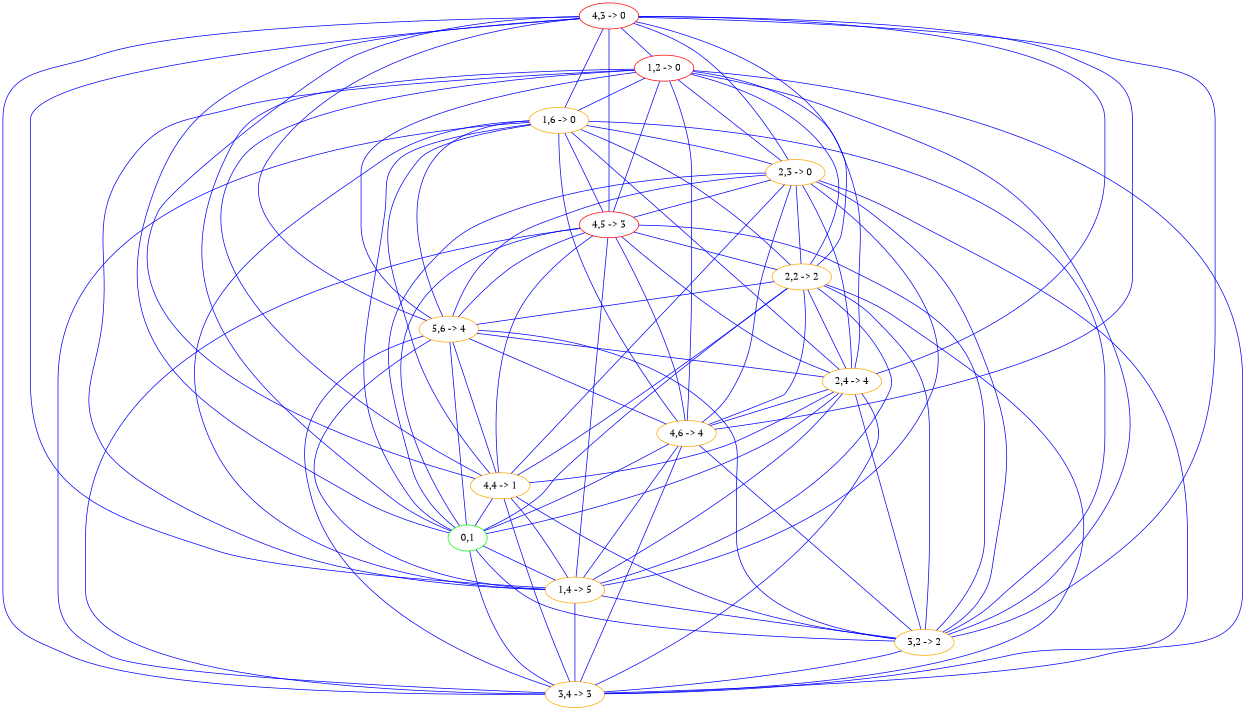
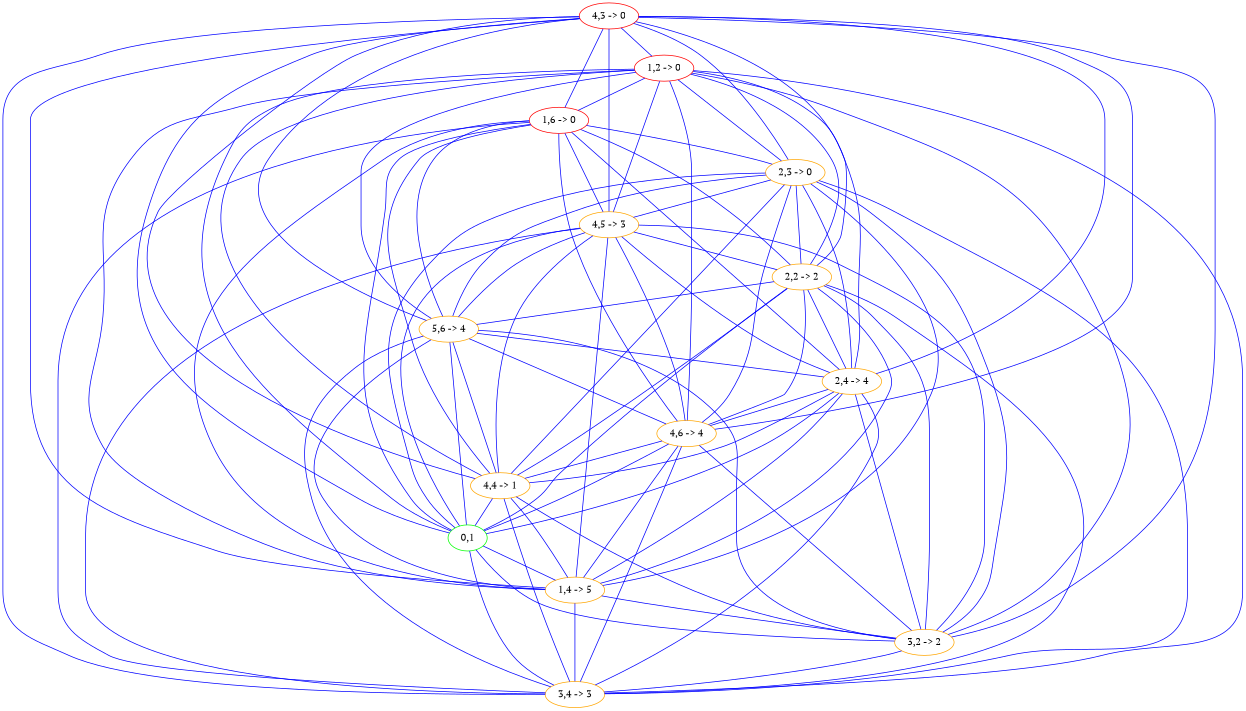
  strict graph {
    fontname="PT Serif"
    node [color=orange fontname="PT Serif"]
    edge [color=blue fontname="PT Serif"]
    n1 [color=red label="4,3 -> 0"]
    n2 [color=red label="1,2 -> 0"]
-   n3 [label="1,6 -> 0"]
+   n3 [color=red label="1,6 -> 0"]
    n4 [label="2,3 -> 0"]
-   n5 [color=red label="4,5 -> 3"]
+   n5 [label="4,5 -> 3"]
    n6 [label="2,2 -> 2"]
    n7 [label="5,6 -> 4"]
    n8 [label="2,4 -> 4"]
    n9 [label="4,6 -> 4"]
    n10 [label="4,4 -> 1"]
    n11 [color=green label="0,1"]
    n12 [label="1,4 -> 5"]
    n13 [label="3,2 -> 2"]
    n14 [label="3,4 -> 3"]
    n1 -- n2
    n1 -- n3
    n1 -- n4
    n1 -- n5
    n1 -- n6
    n1 -- n7
    n1 -- n8
    n1 -- n9
    n1 -- n10
    n1 -- n11
    n1 -- n12
    n1 -- n13
    n1 -- n14
    n2 -- n3
    n2 -- n4
    n2 -- n5
    n2 -- n6
    n2 -- n7
    n2 -- n8
    n2 -- n9
    n2 -- n10
    n2 -- n11
    n2 -- n12
    n2 -- n13
    n2 -- n14
    n3 -- n4
    n3 -- n5
    n3 -- n6
    n3 -- n7
    n3 -- n8
    n3 -- n9
    n3 -- n10
    n3 -- n11
    n3 -- n12
-   n3 -- n13
    n3 -- n14
    n4 -- n5
    n4 -- n6
    n4 -- n7
    n4 -- n8
    n4 -- n9
    n4 -- n10
    n4 -- n11
    n4 -- n12
    n4 -- n13
    n4 -- n14
    n5 -- n6
    n5 -- n7
    n5 -- n8
    n5 -- n9
    n5 -- n10
    n5 -- n11
    n5 -- n12
    n5 -- n13
    n5 -- n14
    n6 -- n7
    n6 -- n8
    n6 -- n9
    n6 -- n10
    n6 -- n11
    n6 -- n12
    n6 -- n13
    n6 -- n14
    n7 -- n8
    n7 -- n9
    n7 -- n10
    n7 -- n11
    n7 -- n12
    n7 -- n13
    n7 -- n14
    n8 -- n9
    n8 -- n10
    n8 -- n11
    n8 -- n12
    n8 -- n13
    n8 -- n14
+   n9 -- n10
    n9 -- n11
    n9 -- n12
    n9 -- n13
    n9 -- n14
    n10 -- n11
    n10 -- n12
    n10 -- n13
    n10 -- n14
    n11 -- n12
    n11 -- n13
    n11 -- n14
    n12 -- n13
    n12 -- n14
    n13 -- n14
  }
